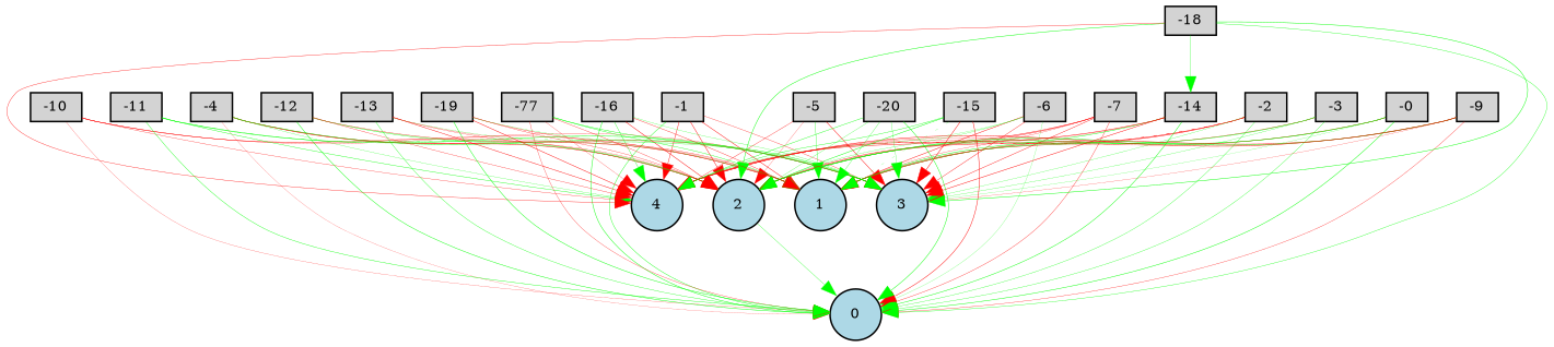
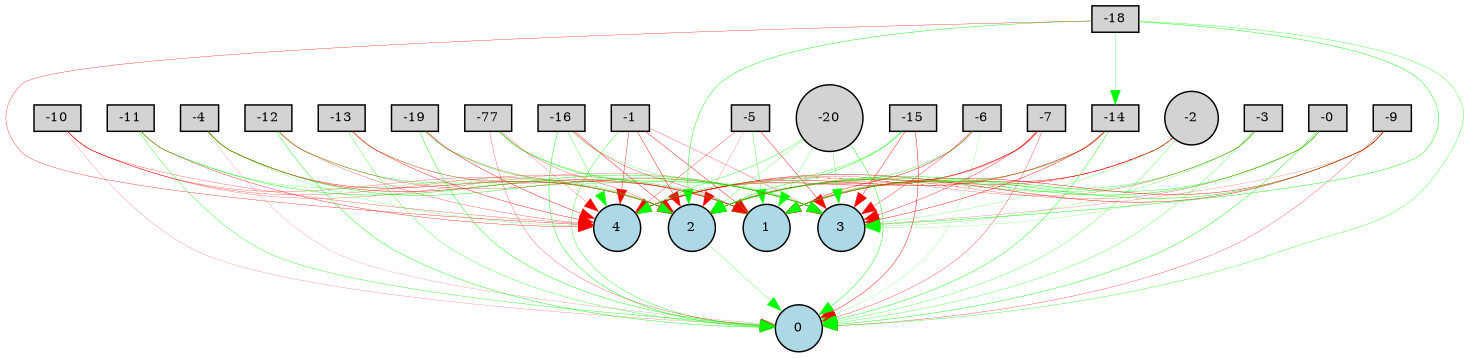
  digraph {
    node [fillcolor=lightgray fontsize=9 shape=box style=filled]
    edge [color=red penwidth=0.30000000000000004 style=solid]
    -1 [height=0.2 width=0.2]
    0 [fillcolor=lightblue height=0.2 shape=circle width=0.2]
    1 [fillcolor=lightblue height=0.2 shape=circle width=0.2]
    2 [fillcolor=lightblue height=0.2 shape=circle width=0.2]
    3 [fillcolor=lightblue height=0.2 shape=circle width=0.2]
    4 [fillcolor=lightblue height=0.2 shape=circle width=0.2]
-   -2 [height=0.2 width=0.2]
+   -2 [height=0.2 shape=circle width=0.2]
    -3 [height=0.2 width=0.2]
    -4 [height=0.2 width=0.2]
    -5 [height=0.2 width=0.2]
    -6 [height=0.2 width=0.2]
    -7 [height=0.2 width=0.2]
    n13 [height=0.2 label=-0 width=0.2]
    -9 [height=0.2 width=0.2]
    -10 [height=0.2 width=0.2]
    -11 [height=0.2 width=0.2]
    -12 [height=0.2 width=0.2]
    -13 [height=0.2 width=0.2]
    -14 [height=0.2 width=0.2]
    -15 [height=0.2 width=0.2]
    -16 [height=0.2 width=0.2]
    n22 [height=0.2 label=-77 width=0.2]
    -18 [height=0.2 width=0.2]
    -19 [height=0.2 width=0.2]
-   -20 [height=0.2 width=0.2]
+   -20 [height=0.2 shape=circle width=0.2]
    -1 -> 0 [color=green penwidth=0.2575343391351431]
    -1 -> 1 [penwidth=0.29675680789104664]
    -1 -> 2 [penwidth=0.2896094504392214]
    -1 -> 3 [penwidth=0.19351031832123772]
    -1 -> 4 [penwidth=0.2651779112065221]
    2 -> 0 [color=green penwidth=0.18861086541460464]
    -2 -> 0 [color=green penwidth=0.19720999689398455]
    -2 -> 1 [penwidth=0.29816731631957993]
    -2 -> 2 [penwidth=0.29674565809526476]
    -2 -> 3 [color=green penwidth=0.14820035943887297]
    -2 -> 4 [penwidth=0.2981132635738452 style=dotted]
    -3 -> 0 [color=green penwidth=0.199840672190906]
    -3 -> 1 [color=green penwidth=0.19261539724639515]
    -3 -> 2 [color=green penwidth=0.2101049661726747]
    -3 -> 3 [color=green penwidth=0.15443356732398927]
    -3 -> 4 [penwidth=0.16420875116503617]
    -4 -> 0 [penwidth=0.10840170545472787]
    -4 -> 1 [penwidth=0.28841805708980117]
    -4 -> 2
    -4 -> 3 [color=green penwidth=0.29345360733320336]
    -4 -> 4 [color=green penwidth=0.14935018599678954]
    -5 -> 1 [color=green penwidth=0.20829467097301113]
    -5 -> 2 [penwidth=0.12769835687795802]
    -5 -> 3 [penwidth=0.29542082274907877]
    -5 -> 4 [penwidth=0.21359133733526237]
    -6 -> 0 [color=green penwidth=0.12129735405202502]
    -6 -> 1 [penwidth=0.2971380348868786]
    -6 -> 2 [color=green penwidth=0.15358030064957906]
    -6 -> 3 [penwidth=0.24148990690788405]
    -6 -> 4 [color=green penwidth=0.1266778683094456]
    -7 -> 0 [penwidth=0.2139651197483362]
    -7 -> 1 [penwidth=0.15775315788742758]
    -7 -> 2 [penwidth=0.24148234229464358]
    -7 -> 3 [penwidth=0.2630145449060103]
    -7 -> 4 [penwidth=0.29381819599593506]
    n13 -> 0 [color=green penwidth=0.2986627729929821]
    n13 -> 1 [color=green penwidth=0.239306807852479]
    n13 -> 2 [color=green]
    n13 -> 3 [color=green penwidth=0.11712602487957857]
    n13 -> 4 [penwidth=0.16335428467225876]
    -9 -> 0 [penwidth=0.193356402818771]
    -9 -> 1 [penwidth=0.29185725432445686]
    -9 -> 2 [color=green penwidth=0.297228103037086]
    -9 -> 3 [penwidth=0.1301232595363758]
    -9 -> 4
    -10 -> 0 [penwidth=0.12510362565576652]
    -10 -> 1 [penwidth=0.1822191715586559]
    -10 -> 2 [penwidth=0.17555439095009262]
    -10 -> 3 [penwidth=0.15648168568547072]
    -10 -> 4 [penwidth=0.18378566101185517]
    -11 -> 0 [color=green penwidth=0.2491793533953791]
    -11 -> 1 [color=green penwidth=0.153373217368988 style=dotted]
    -11 -> 2 [color=green penwidth=0.1431598680918425]
    -11 -> 3 [color=green penwidth=0.29966101033356196]
-   -11 -> 4 [color=green penwidth=0.2500097614101383]
+   -11 -> 4 [penwidth=0.2500097614101383]
    -12 -> 0 [color=green penwidth=0.2914982234358857]
    -12 -> 1 [color=green penwidth=0.10313496679627582]
    -12 -> 2 [color=green penwidth=0.2266131784888778]
    -12 -> 3 [penwidth=0.1920892387213799]
    -12 -> 4 [penwidth=0.19223936995624602]
    -13 -> 0 [color=green penwidth=0.21995807742914403]
    -13 -> 1 [penwidth=0.12140923859881325]
    -13 -> 2 [penwidth=0.16385208537856993]
    -13 -> 3 [color=green penwidth=0.10510510556001472]
    -13 -> 4 [penwidth=0.2812512387217341]
    -14 -> 0 [color=green penwidth=0.2934713136624372]
    -14 -> 1 [color=green]
    -14 -> 2 [penwidth=0.1036828931647443]
    -14 -> 3 [penwidth=0.29889597159226533]
    -14 -> 4 [penwidth=0.2970111939807083]
    -15 -> 0
    -15 -> 1 [color=green penwidth=0.1130359257238817 style=dotted]
    -15 -> 2 [color=green]
    -15 -> 3 [penwidth=0.2985838982591962]
    -15 -> 4 [color=green penwidth=0.2407579732962263]
    -16 -> 0 [color=green]
    -16 -> 1 [penwidth=0.22427668707161963]
    -16 -> 2
    -16 -> 3 [color=green penwidth=0.14834719124467372]
    -16 -> 4 [color=green penwidth=0.21565283369576455]
    n22 -> 0 [penwidth=0.1820193413685824]
    n22 -> 1 [color=green penwidth=0.23388567165813842]
    n22 -> 2 [penwidth=0.19927327589567445]
    n22 -> 3 [color=green penwidth=0.2673766338282666]
    n22 -> 4 [penwidth=0.14478800229951833]
    -18 -> 0 [color=green penwidth=0.22226639319791924]
    -18 -> 2 [color=green]
    -18 -> 3 [color=green]
    -18 -> 4 [penwidth=0.23111959763288178]
    -18 -> -14 [color=green penwidth=0.18603655051896337]
    -19 -> 0 [color=green penwidth=0.2982749146936997]
    -19 -> 1 [penwidth=0.2074070094823809]
-   -19 -> 2 [penwidth=0.18535892582888064]
+   -19 -> 2 [color=green penwidth=0.18535892582888064]
    -19 -> 3 [color=green penwidth=0.12621017340363913]
    -19 -> 4
    -20 -> 0 [color=green penwidth=0.29810810013899613]
    -20 -> 1 [color=green penwidth=0.1702375789687721]
    -20 -> 2 [color=green penwidth=0.15595133729566957]
    -20 -> 3 [color=green penwidth=0.16258745462890903]
    -20 -> 4 [color=green penwidth=0.2502199100016469]
  }
